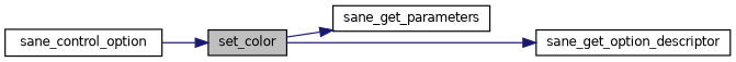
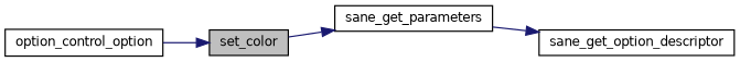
  digraph {
    rankdir=LR
    node [color=black fillcolor=white fontname=Helvetica fontsize=10 shape=record style=filled]
    edge [color=midnightblue fontname=Helvetica fontsize=10 labelfontname=Helvetica labelfontsize=10 style=solid]
    n1 [fillcolor=grey75 fontcolor=black height=0.2 label=set_color width=0.4]
    n2 [height=0.2 label=sane_get_parameters width=0.4]
    n3 [height=0.2 label=sane_get_option_descriptor width=0.4]
-   n4 [height=0.2 label=sane_control_option width=0.4]
+   n4 [height=0.2 label=option_control_option width=0.4]
    n1 -> n2
-   n1 -> n3
+   n2 -> n3
    n4 -> n1
  }
